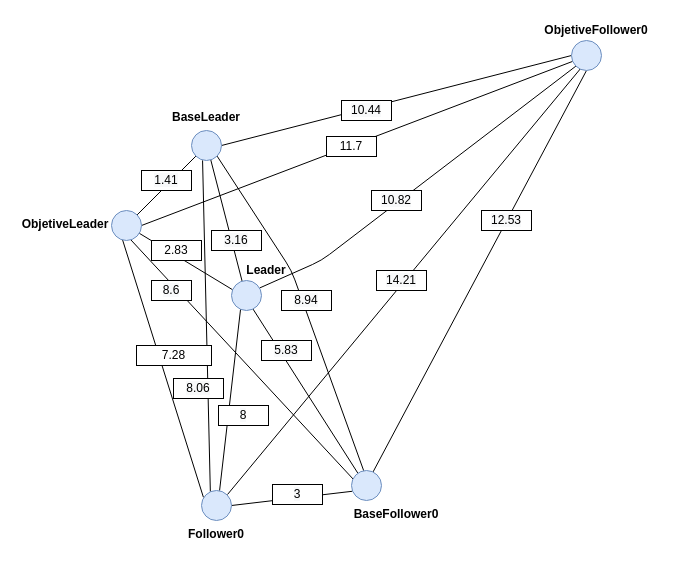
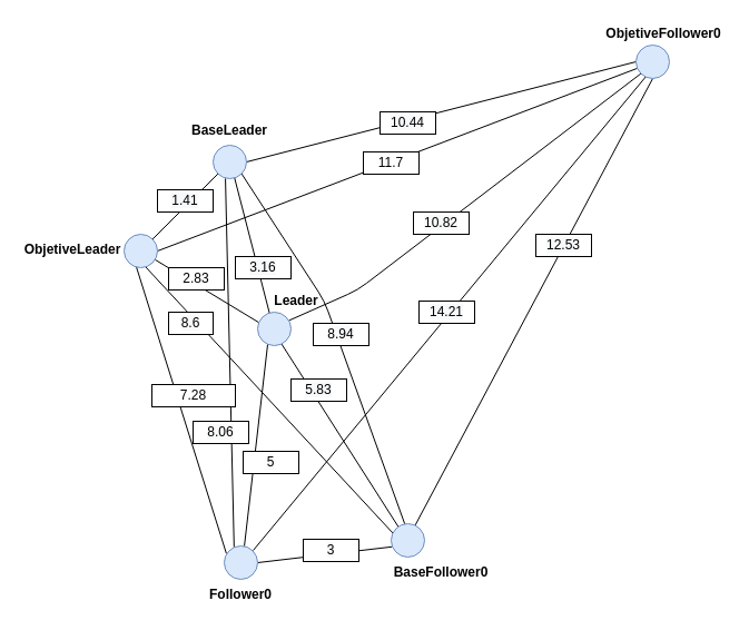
  <mxCell id="0" />
  <mxCell id="1" parent="0" />
  <mxCell id="2" value="" style="endArrow=none;html=1;exitX=1;exitY=0.5;exitDx=0;exitDy=0;entryX=0;entryY=0.5;entryDx=0;entryDy=0;" edge="1" parent="1" source="18" target="17"><mxGeometry width="50" height="50" relative="1" as="geometry"><mxPoint x="371" y="170" as="sourcePoint" /><mxPoint x="421" y="120" as="targetPoint" /></mxGeometry></mxCell>
  <mxCell id="3" value="" style="endArrow=none;html=1;exitX=0.352;exitY=0.016;exitDx=0;exitDy=0;entryX=0.643;entryY=0.982;entryDx=0;entryDy=0;entryPerimeter=0;exitPerimeter=0;" edge="1" parent="1" source="20" target="18"><mxGeometry width="50" height="50" relative="1" as="geometry"><mxPoint x="271" y="280" as="sourcePoint" /><mxPoint x="321" y="230" as="targetPoint" /></mxGeometry></mxCell>
  <mxCell id="4" value="" style="endArrow=none;html=1;entryX=0;entryY=1;entryDx=0;entryDy=0;exitX=1;exitY=0;exitDx=0;exitDy=0;" edge="1" parent="1" source="19" target="18"><mxGeometry width="50" height="50" relative="1" as="geometry"><mxPoint x="-39" y="360" as="sourcePoint" /><mxPoint x="11" y="310" as="targetPoint" /></mxGeometry></mxCell>
  <mxCell id="5" value="" style="endArrow=none;html=1;exitX=0.926;exitY=0.759;exitDx=0;exitDy=0;entryX=0.042;entryY=0.311;entryDx=0;entryDy=0;exitPerimeter=0;entryPerimeter=0;" edge="1" parent="1" source="19" target="20"><mxGeometry width="50" height="50" relative="1" as="geometry"><mxPoint x="41" y="360" as="sourcePoint" /><mxPoint x="91" y="310" as="targetPoint" /></mxGeometry></mxCell>
  <mxCell id="6" value="" style="endArrow=none;html=1;exitX=1;exitY=0.5;exitDx=0;exitDy=0;entryX=0.041;entryY=0.695;entryDx=0;entryDy=0;entryPerimeter=0;" edge="1" parent="1" source="19" target="17"><mxGeometry width="50" height="50" relative="1" as="geometry"><mxPoint x="371" y="310" as="sourcePoint" /><mxPoint x="421" y="260" as="targetPoint" /></mxGeometry></mxCell>
  <mxCell id="7" value="" style="endArrow=none;html=1;exitX=0.938;exitY=0.249;exitDx=0;exitDy=0;entryX=0;entryY=1;entryDx=0;entryDy=0;exitPerimeter=0;" edge="1" parent="1" source="20" target="17"><mxGeometry width="50" height="50" relative="1" as="geometry"><mxPoint x="381" y="250" as="sourcePoint" /><mxPoint x="431" y="200" as="targetPoint" /><Array as="points"><mxPoint x="321" y="260" /></Array></mxGeometry></mxCell>
  <mxCell id="8" value="" style="endArrow=none;html=1;entryX=0.292;entryY=0.948;entryDx=0;entryDy=0;entryPerimeter=0;" edge="1" parent="1" target="17"><mxGeometry width="50" height="50" relative="1" as="geometry"><mxPoint x="227" y="494" as="sourcePoint" /><mxPoint x="521" y="260" as="targetPoint" /></mxGeometry></mxCell>
  <mxCell id="9" value="" style="endArrow=none;html=1;exitX=0.719;exitY=0.047;exitDx=0;exitDy=0;entryX=0.5;entryY=1;entryDx=0;entryDy=0;exitPerimeter=0;" edge="1" parent="1" source="22" target="17"><mxGeometry width="50" height="50" relative="1" as="geometry"><mxPoint x="471" y="400" as="sourcePoint" /><mxPoint x="521" y="350" as="targetPoint" /></mxGeometry></mxCell>
  <mxCell id="10" value="" style="endArrow=none;html=1;entryX=0.369;entryY=0.995;entryDx=0;entryDy=0;entryPerimeter=0;exitX=0.295;exitY=0.043;exitDx=0;exitDy=0;exitPerimeter=0;" edge="1" parent="1" source="21" target="18"><mxGeometry width="50" height="50" relative="1" as="geometry"><mxPoint x="101" y="150" as="sourcePoint" /><mxPoint x="151" y="100" as="targetPoint" /></mxGeometry></mxCell>
  <mxCell id="11" value="" style="endArrow=none;html=1;exitX=1;exitY=1;exitDx=0;exitDy=0;entryX=0.409;entryY=0.014;entryDx=0;entryDy=0;entryPerimeter=0;" edge="1" parent="1" source="18" target="22"><mxGeometry width="50" height="50" relative="1" as="geometry"><mxPoint x="265" y="100" as="sourcePoint" /><mxPoint x="315" y="50" as="targetPoint" /><Array as="points"><mxPoint x="291" y="270" /></Array></mxGeometry></mxCell>
  <mxCell id="12" value="" style="endArrow=none;html=1;exitX=0.602;exitY=0.009;exitDx=0;exitDy=0;entryX=0.302;entryY=0.956;entryDx=0;entryDy=0;entryPerimeter=0;exitPerimeter=0;" edge="1" parent="1" source="21" target="20"><mxGeometry width="50" height="50" relative="1" as="geometry"><mxPoint x="91" y="400" as="sourcePoint" /><mxPoint x="141" y="350" as="targetPoint" /></mxGeometry></mxCell>
  <mxCell id="13" value="" style="endArrow=none;html=1;entryX=0.212;entryY=0.09;entryDx=0;entryDy=0;exitX=0.718;exitY=0.953;exitDx=0;exitDy=0;exitPerimeter=0;entryPerimeter=0;" edge="1" parent="1" source="20" target="22"><mxGeometry width="50" height="50" relative="1" as="geometry"><mxPoint x="111" y="430" as="sourcePoint" /><mxPoint x="161" y="380" as="targetPoint" /></mxGeometry></mxCell>
  <mxCell id="14" value="" style="endArrow=none;html=1;entryX=0.065;entryY=0.229;entryDx=0;entryDy=0;exitX=0.367;exitY=0.973;exitDx=0;exitDy=0;exitPerimeter=0;entryPerimeter=0;" edge="1" parent="1" source="19" target="21"><mxGeometry width="50" height="50" relative="1" as="geometry"><mxPoint x="81" y="450" as="sourcePoint" /><mxPoint x="131" y="400" as="targetPoint" /></mxGeometry></mxCell>
  <mxCell id="15" value="" style="endArrow=none;html=1;exitX=1;exitY=0.5;exitDx=0;exitDy=0;entryX=0.031;entryY=0.692;entryDx=0;entryDy=0;entryPerimeter=0;" edge="1" parent="1" source="21" target="22"><mxGeometry width="50" height="50" relative="1" as="geometry"><mxPoint x="281" y="540" as="sourcePoint" /><mxPoint x="331" y="490" as="targetPoint" /></mxGeometry></mxCell>
  <mxCell id="16" value="" style="endArrow=none;html=1;entryX=0.065;entryY=0.297;entryDx=0;entryDy=0;exitX=0.643;exitY=0.976;exitDx=0;exitDy=0;exitPerimeter=0;entryPerimeter=0;" edge="1" parent="1" source="19" target="22"><mxGeometry width="50" height="50" relative="1" as="geometry"><mxPoint x="-29" y="450" as="sourcePoint" /><mxPoint x="21" y="400" as="targetPoint" /></mxGeometry></mxCell>
  <mxCell id="17" value="" style="ellipse;whiteSpace=wrap;html=1;aspect=fixed;fillColor=#dae8fc;strokeColor=#6c8ebf;" vertex="1" parent="1"><mxGeometry x="571" y="40" width="30" height="30" as="geometry" /></mxCell>
  <mxCell id="18" value="" style="ellipse;whiteSpace=wrap;html=1;aspect=fixed;fillColor=#dae8fc;strokeColor=#6c8ebf;" vertex="1" parent="1"><mxGeometry x="191" y="130" width="30" height="30" as="geometry" /></mxCell>
  <mxCell id="19" value="" style="ellipse;whiteSpace=wrap;html=1;aspect=fixed;fillColor=#dae8fc;strokeColor=#6c8ebf;" vertex="1" parent="1"><mxGeometry x="111" y="210" width="30" height="30" as="geometry" /></mxCell>
  <mxCell id="20" value="" style="ellipse;whiteSpace=wrap;html=1;aspect=fixed;fillColor=#dae8fc;strokeColor=#6c8ebf;" vertex="1" parent="1"><mxGeometry x="231" y="280" width="30" height="30" as="geometry" /></mxCell>
  <mxCell id="21" value="" style="ellipse;whiteSpace=wrap;html=1;aspect=fixed;fillColor=#dae8fc;strokeColor=#6c8ebf;" vertex="1" parent="1"><mxGeometry x="201" y="490" width="30" height="30" as="geometry" /></mxCell>
  <mxCell id="22" value="" style="ellipse;whiteSpace=wrap;html=1;aspect=fixed;fillColor=#dae8fc;strokeColor=#6c8ebf;" vertex="1" parent="1"><mxGeometry x="351" y="470" width="30" height="30" as="geometry" /></mxCell>
  <mxCell id="23" value="&lt;b&gt;ObjetiveFollower0&lt;/b&gt;" style="text;html=1;strokeColor=none;fillColor=none;align=center;verticalAlign=middle;whiteSpace=wrap;rounded=0;" vertex="1" parent="1"><mxGeometry x="541" y="20" width="110" height="20" as="geometry" /></mxCell>
  <mxCell id="24" value="&lt;b&gt;ObjetiveLeader&lt;/b&gt;" style="text;html=1;strokeColor=none;fillColor=none;align=center;verticalAlign=middle;whiteSpace=wrap;rounded=0;" vertex="1" parent="1"><mxGeometry x="20" y="214" width="90" height="20" as="geometry" /></mxCell>
  <mxCell id="25" value="&lt;b&gt;BaseLeader&lt;/b&gt;" style="text;html=1;strokeColor=none;fillColor=none;align=center;verticalAlign=middle;whiteSpace=wrap;rounded=0;" vertex="1" parent="1"><mxGeometry x="171" y="107" width="70" height="20" as="geometry" /></mxCell>
  <mxCell id="26" value="&lt;b&gt;Leader&lt;/b&gt;" style="text;html=1;strokeColor=none;fillColor=none;align=center;verticalAlign=middle;whiteSpace=wrap;rounded=0;" vertex="1" parent="1"><mxGeometry x="241" y="260" width="50" height="20" as="geometry" /></mxCell>
  <mxCell id="27" value="&lt;b&gt;Follower0&lt;/b&gt;" style="text;html=1;strokeColor=none;fillColor=none;align=center;verticalAlign=middle;whiteSpace=wrap;rounded=0;" vertex="1" parent="1"><mxGeometry x="186" y="524" width="60" height="20" as="geometry" /></mxCell>
  <mxCell id="28" value="&lt;b&gt;BaseFollower0&lt;/b&gt;" style="text;html=1;strokeColor=none;fillColor=none;align=center;verticalAlign=middle;whiteSpace=wrap;rounded=0;" vertex="1" parent="1"><mxGeometry x="351" y="504" width="90" height="20" as="geometry" /></mxCell>
  <mxCell id="29" value="&lt;span style=&quot;font-family: &amp;#34;helvetica&amp;#34; ; font-size: 12px ; font-style: normal ; font-weight: 400 ; letter-spacing: normal ; text-align: center ; text-indent: 0px ; text-transform: none ; word-spacing: 0px ; background-color: rgb(248 , 249 , 250) ; float: none ; display: inline&quot;&gt;12.53&lt;/span&gt;" style="rounded=0;whiteSpace=wrap;html=1;gradientColor=#ffffff;" vertex="1" parent="1"><mxGeometry x="481" y="210" width="50" height="20" as="geometry" /></mxCell>
  <mxCell id="30" value="&lt;span style=&quot;font-family: &amp;#34;helvetica&amp;#34; ; font-size: 12px ; font-style: normal ; font-weight: 400 ; letter-spacing: normal ; text-align: center ; text-indent: 0px ; text-transform: none ; word-spacing: 0px ; background-color: rgb(248 , 249 , 250) ; float: none ; display: inline&quot;&gt;14.21&lt;/span&gt;" style="rounded=0;whiteSpace=wrap;html=1;gradientColor=#ffffff;" vertex="1" parent="1"><mxGeometry x="376" y="270" width="50" height="20" as="geometry" /></mxCell>
  <mxCell id="31" value="&lt;span style=&quot;font-family: &amp;#34;helvetica&amp;#34; ; font-size: 12px ; font-style: normal ; font-weight: 400 ; letter-spacing: normal ; text-align: center ; text-indent: 0px ; text-transform: none ; word-spacing: 0px ; background-color: rgb(248 , 249 , 250) ; float: none ; display: inline&quot;&gt;10.82&lt;/span&gt;" style="rounded=0;whiteSpace=wrap;html=1;gradientColor=#ffffff;" vertex="1" parent="1"><mxGeometry x="371" y="190" width="50" height="20" as="geometry" /></mxCell>
  <mxCell id="32" value="&lt;span style=&quot;font-family: &amp;#34;helvetica&amp;#34;&quot;&gt;11.7&lt;/span&gt;" style="rounded=0;whiteSpace=wrap;html=1;gradientColor=#ffffff;" vertex="1" parent="1"><mxGeometry x="326" y="136" width="50" height="20" as="geometry" /></mxCell>
  <mxCell id="33" value="&lt;span style=&quot;font-family: &amp;#34;helvetica&amp;#34; ; font-size: 12px ; font-style: normal ; font-weight: 400 ; letter-spacing: normal ; text-align: center ; text-indent: 0px ; text-transform: none ; word-spacing: 0px ; background-color: rgb(248 , 249 , 250) ; float: none ; display: inline&quot;&gt;10.44&lt;/span&gt;" style="rounded=0;whiteSpace=wrap;html=1;gradientColor=#ffffff;" vertex="1" parent="1"><mxGeometry x="341" y="100" width="50" height="20" as="geometry" /></mxCell>
  <mxCell id="34" value="&lt;span style=&quot;font-family: &amp;#34;helvetica&amp;#34; ; font-size: 12px ; font-style: normal ; font-weight: 400 ; letter-spacing: normal ; text-align: center ; text-indent: 0px ; text-transform: none ; word-spacing: 0px ; background-color: rgb(248 , 249 , 250) ; float: none ; display: inline&quot;&gt;3&lt;/span&gt;" style="rounded=0;whiteSpace=wrap;html=1;gradientColor=#ffffff;" vertex="1" parent="1"><mxGeometry x="272" y="484" width="50" height="20" as="geometry" /></mxCell>
  <mxCell id="35" value="&lt;span style=&quot;font-family: &amp;#34;helvetica&amp;#34;&quot;&gt;7.28&lt;/span&gt;" style="rounded=0;whiteSpace=wrap;html=1;gradientColor=#ffffff;" vertex="1" parent="1"><mxGeometry x="136" y="345" width="75" height="20" as="geometry" /></mxCell>
  <mxCell id="36" value="&lt;span style=&quot;font-family: &amp;#34;helvetica&amp;#34; ; font-size: 12px ; font-style: normal ; font-weight: 400 ; letter-spacing: normal ; text-align: center ; text-indent: 0px ; text-transform: none ; word-spacing: 0px ; background-color: rgb(248 , 249 , 250) ; float: none ; display: inline&quot;&gt;1.41&lt;/span&gt;" style="rounded=0;whiteSpace=wrap;html=1;gradientColor=#ffffff;" vertex="1" parent="1"><mxGeometry x="141" y="170" width="50" height="20" as="geometry" /></mxCell>
  <mxCell id="37" value="&lt;span style=&quot;font-family: &amp;#34;helvetica&amp;#34; ; font-size: 12px ; font-style: normal ; font-weight: 400 ; letter-spacing: normal ; text-align: center ; text-indent: 0px ; text-transform: none ; word-spacing: 0px ; background-color: rgb(248 , 249 , 250) ; float: none ; display: inline&quot;&gt;8.6&lt;/span&gt;" style="rounded=0;whiteSpace=wrap;html=1;gradientColor=#ffffff;" vertex="1" parent="1"><mxGeometry x="151" y="280" width="40" height="20" as="geometry" /></mxCell>
  <mxCell id="38" value="&lt;span style=&quot;font-family: &amp;#34;helvetica&amp;#34;&quot;&gt;2.83&lt;/span&gt;" style="rounded=0;whiteSpace=wrap;html=1;gradientColor=#ffffff;" vertex="1" parent="1"><mxGeometry x="151" y="240" width="50" height="20" as="geometry" /></mxCell>
- <mxCell id="39" value="&lt;span style=&quot;font-family: &amp;#34;helvetica&amp;#34; ; font-size: 12px ; font-style: normal ; font-weight: 400 ; letter-spacing: normal ; text-align: center ; text-indent: 0px ; text-transform: none ; word-spacing: 0px ; background-color: rgb(248 , 249 , 250) ; float: none ; display: inline&quot;&gt;8&lt;/span&gt;" style="rounded=0;whiteSpace=wrap;html=1;gradientColor=#ffffff;" vertex="1" parent="1"><mxGeometry x="218" y="405" width="50" height="20" as="geometry" /></mxCell>
+ <mxCell id="39" value="&lt;span style=&quot;font-family: &amp;#34;helvetica&amp;#34; ; font-size: 12px ; font-style: normal ; font-weight: 400 ; letter-spacing: normal ; text-align: center ; text-indent: 0px ; text-transform: none ; word-spacing: 0px ; background-color: rgb(248 , 249 , 250) ; float: none ; display: inline&quot;&gt;5&lt;/span&gt;" style="rounded=0;whiteSpace=wrap;html=1;gradientColor=#ffffff;" vertex="1" parent="1"><mxGeometry x="218" y="405" width="50" height="20" as="geometry" /></mxCell>
  <mxCell id="40" value="&lt;span style=&quot;font-family: &amp;#34;helvetica&amp;#34; ; font-size: 12px ; font-style: normal ; font-weight: 400 ; letter-spacing: normal ; text-align: center ; text-indent: 0px ; text-transform: none ; word-spacing: 0px ; background-color: rgb(248 , 249 , 250) ; float: none ; display: inline&quot;&gt;8.06&lt;/span&gt;" style="rounded=0;whiteSpace=wrap;html=1;gradientColor=#ffffff;" vertex="1" parent="1"><mxGeometry x="173" y="378" width="50" height="20" as="geometry" /></mxCell>
  <mxCell id="41" value="&lt;span style=&quot;font-family: &amp;#34;helvetica&amp;#34; ; font-size: 12px ; font-style: normal ; font-weight: 400 ; letter-spacing: normal ; text-align: center ; text-indent: 0px ; text-transform: none ; word-spacing: 0px ; background-color: rgb(248 , 249 , 250) ; float: none ; display: inline&quot;&gt;5.83&lt;/span&gt;" style="rounded=0;whiteSpace=wrap;html=1;gradientColor=#ffffff;" vertex="1" parent="1"><mxGeometry x="261" y="340" width="50" height="20" as="geometry" /></mxCell>
  <mxCell id="42" value="&lt;span style=&quot;font-family: &amp;#34;helvetica&amp;#34; ; font-size: 12px ; font-style: normal ; font-weight: 400 ; letter-spacing: normal ; text-align: center ; text-indent: 0px ; text-transform: none ; word-spacing: 0px ; background-color: rgb(248 , 249 , 250) ; float: none ; display: inline&quot;&gt;8.94&lt;/span&gt;" style="rounded=0;whiteSpace=wrap;html=1;gradientColor=#ffffff;" vertex="1" parent="1"><mxGeometry x="281" y="290" width="50" height="20" as="geometry" /></mxCell>
  <mxCell id="43" value="&lt;span style=&quot;font-family: &amp;#34;helvetica&amp;#34; ; font-size: 12px ; font-style: normal ; font-weight: 400 ; letter-spacing: normal ; text-align: center ; text-indent: 0px ; text-transform: none ; word-spacing: 0px ; background-color: rgb(248 , 249 , 250) ; float: none ; display: inline&quot;&gt;3.16&lt;/span&gt;" style="rounded=0;whiteSpace=wrap;html=1;gradientColor=#ffffff;" vertex="1" parent="1"><mxGeometry x="211" y="230" width="50" height="20" as="geometry" /></mxCell>
